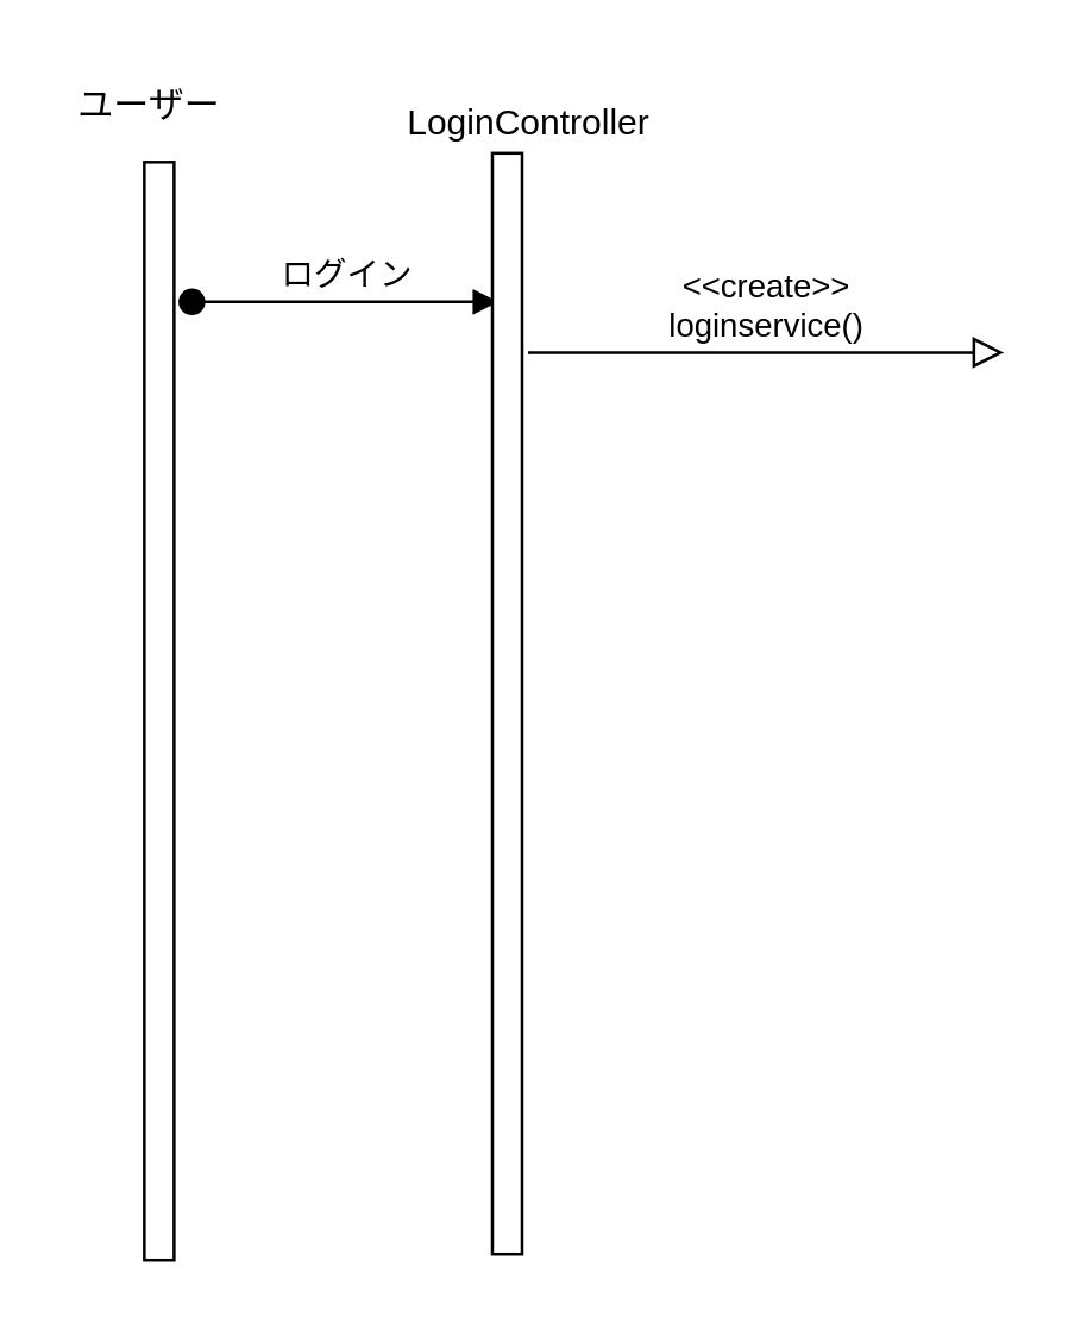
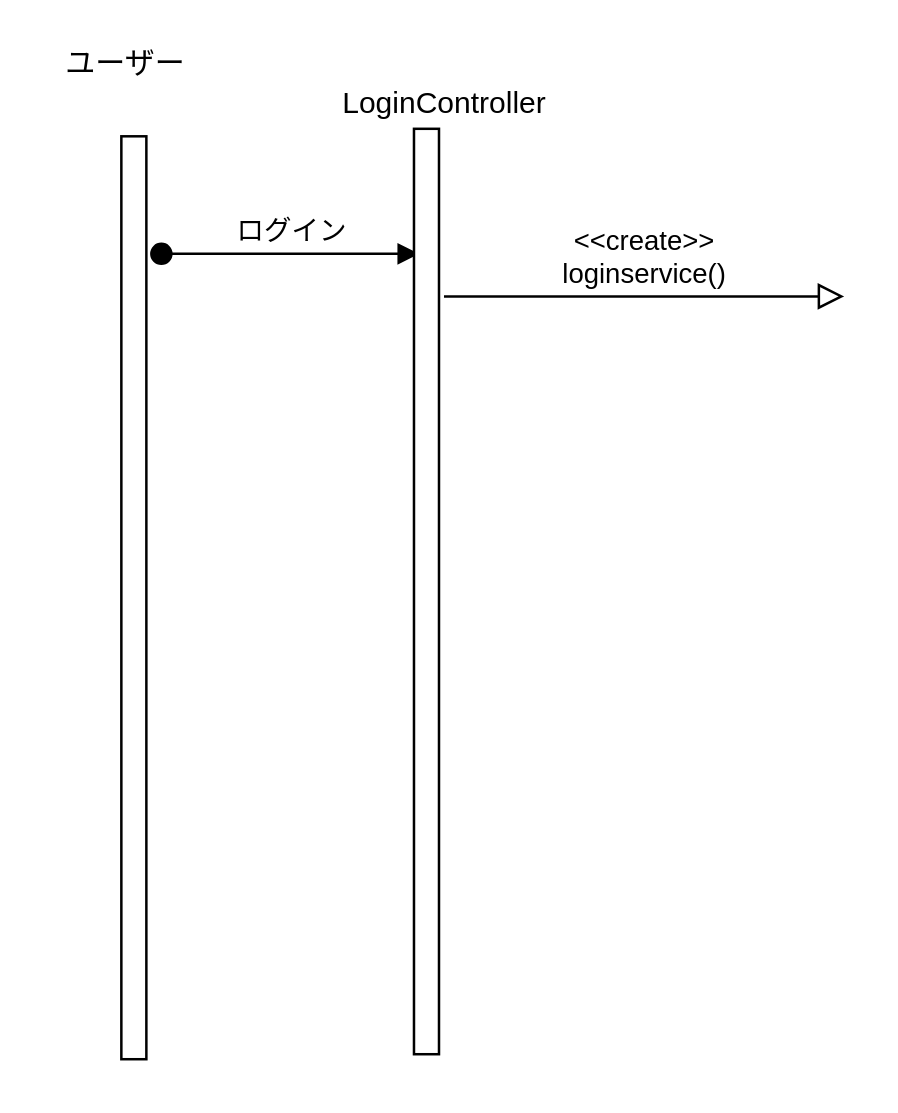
  <mxCell id="0" />
  <mxCell id="1" parent="0" />
- <mxCell id="2" value="ユーザー" style="text;strokeColor=none;align=center;fillColor=none;html=1;verticalAlign=middle;whiteSpace=wrap;rounded=0;" vertex="1" parent="1"><mxGeometry x="20" y="20" width="60" height="30" as="geometry" /></mxCell>
+ <mxCell id="2" value="ユーザー" style="text;strokeColor=none;align=center;fillColor=none;html=1;verticalAlign=middle;whiteSpace=wrap;rounded=0;" vertex="1" parent="1"><mxGeometry x="20" y="10" width="60" height="30" as="geometry" /></mxCell>
  <mxCell id="3" value="" style="html=1;points=[[0,0,0,0,5],[0,1,0,0,-5],[1,0,0,0,5],[1,1,0,0,-5]];perimeter=orthogonalPerimeter;outlineConnect=0;targetShapes=umlLifeline;portConstraint=eastwest;newEdgeStyle={&quot;curved&quot;:0,&quot;rounded&quot;:0};" vertex="1" parent="1"><mxGeometry x="48" y="54" width="10" height="369" as="geometry" /></mxCell>
  <mxCell id="4" value="ログイン" style="html=1;verticalAlign=bottom;startArrow=oval;endArrow=block;startSize=8;curved=0;rounded=0;exitX=1;exitY=0;exitDx=0;exitDy=5;exitPerimeter=0;" edge="1" parent="1"><mxGeometry relative="1" as="geometry"><mxPoint x="64" y="101" as="sourcePoint" /><mxPoint x="167" y="101" as="targetPoint" /></mxGeometry></mxCell>
  <mxCell id="5" value="LoginController" style="text;html=1;align=center;verticalAlign=middle;resizable=0;points=[];autosize=1;strokeColor=none;fillColor=none;" vertex="1" parent="1"><mxGeometry x="127" y="27" width="100" height="27" as="geometry" /></mxCell>
  <mxCell id="6" value="" style="html=1;points=[[0,0,0,0,5],[0,1,0,0,-5],[1,0,0,0,5],[1,1,0,0,-5]];perimeter=orthogonalPerimeter;outlineConnect=0;targetShapes=umlLifeline;portConstraint=eastwest;newEdgeStyle={&quot;curved&quot;:0,&quot;rounded&quot;:0};" vertex="1" parent="1"><mxGeometry x="165" y="51" width="10" height="370" as="geometry" /></mxCell>
  <mxCell id="7" value="&lt;div&gt;&lt;br&gt;&lt;/div&gt;&lt;div&gt;&amp;lt;&amp;lt;create&amp;gt;&amp;gt;&lt;/div&gt;&lt;div&gt;loginservice()&lt;/div&gt;" style="endArrow=block;html=1;rounded=0;align=center;verticalAlign=bottom;endFill=0;labelBackgroundColor=none;endSize=8;" edge="1" parent="1"><mxGeometry relative="1" as="geometry"><mxPoint x="177" y="118" as="sourcePoint" /><mxPoint x="337" y="118" as="targetPoint" /></mxGeometry></mxCell>
  <mxCell id="8" value="" style="resizable=0;html=1;align=center;verticalAlign=top;labelBackgroundColor=none;" connectable="0" vertex="1" parent="7"><mxGeometry relative="1" as="geometry" /></mxCell>
